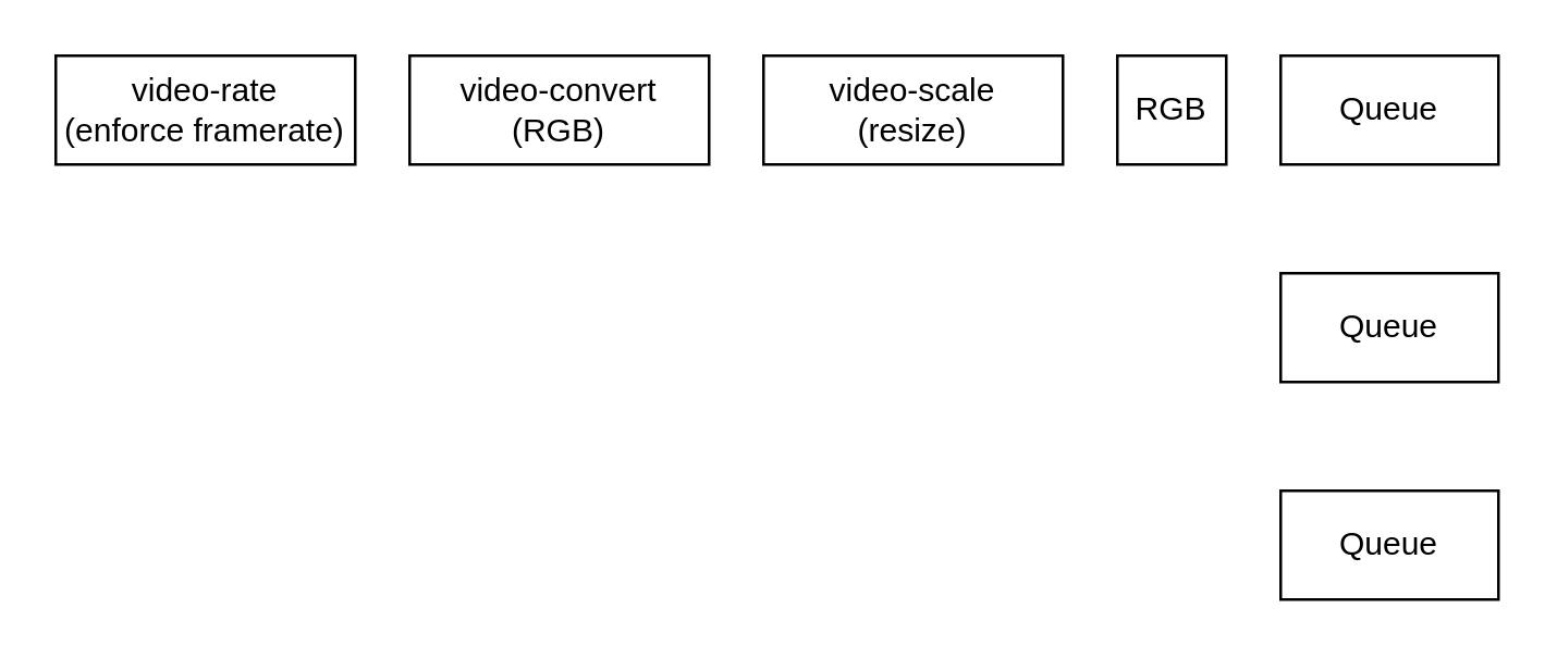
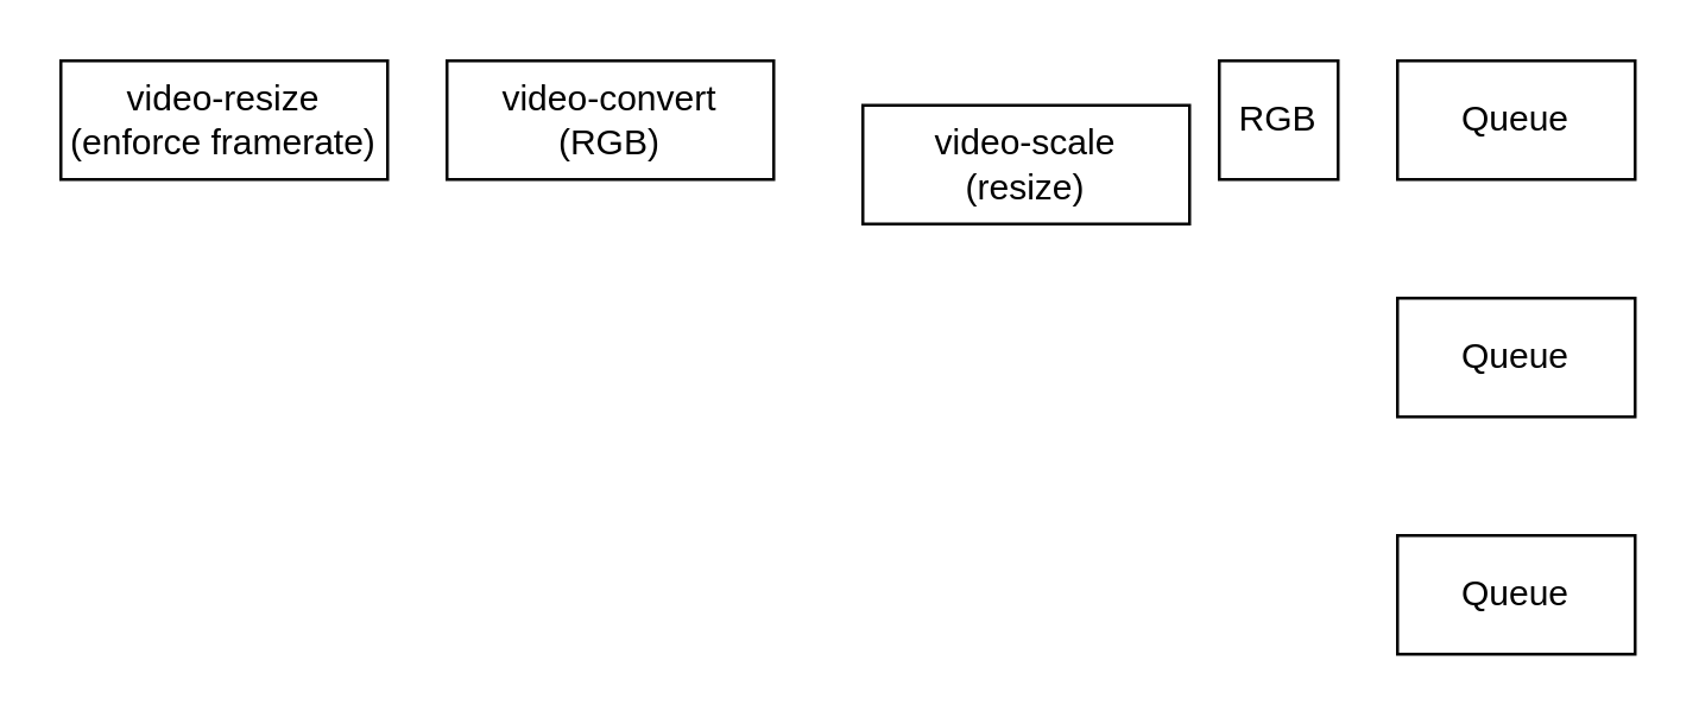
  <mxCell id="0" />
  <mxCell id="1" parent="0" />
  <mxCell id="2" value="video-convert&lt;br&gt;(RGB)" style="rounded=0;whiteSpace=wrap;html=1;" vertex="1" parent="1"><mxGeometry x="150" y="20" width="110" height="40" as="geometry" /></mxCell>
- <mxCell id="3" value="video-rate&lt;br&gt;(enforce framerate)" style="rounded=0;whiteSpace=wrap;html=1;" vertex="1" parent="1"><mxGeometry x="20" y="20" width="110" height="40" as="geometry" /></mxCell>
- <mxCell id="4" value="video-scale&lt;br&gt;(resize)" style="rounded=0;whiteSpace=wrap;html=1;" vertex="1" parent="1"><mxGeometry x="280" y="20" width="110" height="40" as="geometry" /></mxCell>
+ <mxCell id="3" value="video-resize&lt;br&gt;(enforce framerate)" style="rounded=0;whiteSpace=wrap;html=1;" vertex="1" parent="1"><mxGeometry x="20" y="20" width="110" height="40" as="geometry" /></mxCell>
+ <mxCell id="4" value="video-scale&lt;br&gt;(resize)" style="rounded=0;whiteSpace=wrap;html=1;" vertex="1" parent="1"><mxGeometry x="290" y="35" width="110" height="40" as="geometry" /></mxCell>
  <mxCell id="5" value="RGB" style="rounded=0;whiteSpace=wrap;html=1;" vertex="1" parent="1"><mxGeometry x="410" y="20" width="40" height="40" as="geometry" /></mxCell>
  <mxCell id="6" value="Queue" style="rounded=0;whiteSpace=wrap;html=1;" vertex="1" parent="1"><mxGeometry x="470" y="20" width="80" height="40" as="geometry" /></mxCell>
  <mxCell id="7" value="Queue" style="rounded=0;whiteSpace=wrap;html=1;" vertex="1" parent="1"><mxGeometry x="470" y="100" width="80" height="40" as="geometry" /></mxCell>
  <mxCell id="8" value="Queue" style="rounded=0;whiteSpace=wrap;html=1;" vertex="1" parent="1"><mxGeometry x="470" y="180" width="80" height="40" as="geometry" /></mxCell>
